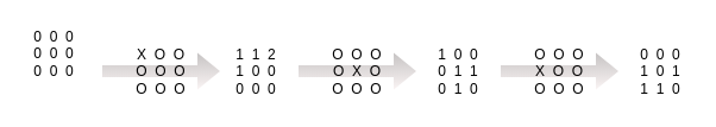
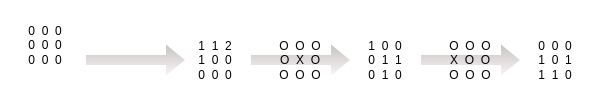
  <mxCell id="0" />
  <mxCell id="1" parent="0" />
  <mxCell id="2" value="0&amp;nbsp; 0&amp;nbsp; 0&lt;div&gt;0&amp;nbsp; 0&amp;nbsp; 0&lt;/div&gt;&lt;div&gt;0&amp;nbsp; 0&amp;nbsp; 0&lt;/div&gt;" style="text;strokeColor=none;align=center;fillColor=none;html=1;verticalAlign=middle;whiteSpace=wrap;rounded=0;shadow=0;" vertex="1" parent="1"><mxGeometry x="20" y="20" width="50" height="50" as="geometry" /></mxCell>
  <mxCell id="3" value="" style="shape=flexArrow;endArrow=classic;html=1;rounded=0;strokeColor=none;fillColor=#c6c3c3;gradientColor=#faf4f4;shadow=0;" edge="1" parent="1"><mxGeometry width="50" height="50" relative="1" as="geometry"><mxPoint x="85" y="59.5" as="sourcePoint" /><mxPoint x="185" y="59.5" as="targetPoint" /></mxGeometry></mxCell>
- <mxCell id="4" value="X&amp;nbsp; O&amp;nbsp; O&lt;br&gt;&lt;div&gt;&lt;span style=&quot;background-color: initial;&quot;&gt;O&lt;/span&gt;&amp;nbsp; O&amp;nbsp;&amp;nbsp;&lt;span style=&quot;background-color: initial;&quot;&gt;O&lt;/span&gt;&lt;/div&gt;&lt;div&gt;&lt;span style=&quot;background-color: initial;&quot;&gt;O&lt;/span&gt;&amp;nbsp; O&amp;nbsp;&amp;nbsp;&lt;span style=&quot;background-color: initial;&quot;&gt;O&lt;/span&gt;&lt;/div&gt;" style="text;strokeColor=none;align=center;fillColor=none;html=1;verticalAlign=middle;whiteSpace=wrap;rounded=0;shadow=0;" vertex="1" parent="1"><mxGeometry x="110" y="35" width="50" height="50" as="geometry" /></mxCell>
  <mxCell id="5" value="1&amp;nbsp; 1&amp;nbsp; 2&lt;div&gt;1&amp;nbsp; 0&amp;nbsp; 0&lt;/div&gt;&lt;div&gt;0&amp;nbsp; 0&amp;nbsp; 0&lt;/div&gt;" style="text;strokeColor=none;align=center;fillColor=none;html=1;verticalAlign=middle;whiteSpace=wrap;rounded=0;shadow=0;" vertex="1" parent="1"><mxGeometry x="190" y="35" width="50" height="50" as="geometry" /></mxCell>
  <mxCell id="6" value="" style="shape=flexArrow;endArrow=classic;html=1;rounded=0;strokeColor=none;fillColor=#c6c3c3;gradientColor=#faf4f4;" edge="1" parent="1"><mxGeometry width="50" height="50" relative="1" as="geometry"><mxPoint x="250" y="59.5" as="sourcePoint" /><mxPoint x="350" y="59.5" as="targetPoint" /></mxGeometry></mxCell>
  <mxCell id="7" value="O&amp;nbsp; O&amp;nbsp; O&lt;br&gt;&lt;div&gt;&lt;span style=&quot;background-color: initial;&quot;&gt;O&lt;/span&gt;&amp;nbsp; X&amp;nbsp;&amp;nbsp;&lt;span style=&quot;background-color: initial;&quot;&gt;O&lt;/span&gt;&lt;/div&gt;&lt;div&gt;&lt;span style=&quot;background-color: initial;&quot;&gt;O&lt;/span&gt;&amp;nbsp; O&amp;nbsp;&amp;nbsp;&lt;span style=&quot;background-color: initial;&quot;&gt;O&lt;/span&gt;&lt;/div&gt;" style="text;strokeColor=none;align=center;fillColor=none;html=1;verticalAlign=middle;whiteSpace=wrap;rounded=0;" vertex="1" parent="1"><mxGeometry x="275" y="35" width="50" height="50" as="geometry" /></mxCell>
  <mxCell id="8" value="1&amp;nbsp; 0&amp;nbsp; 0&lt;div&gt;0&amp;nbsp; 1&amp;nbsp; 1&lt;/div&gt;&lt;div&gt;0&amp;nbsp; 1&amp;nbsp; 0&lt;/div&gt;" style="text;strokeColor=none;align=center;fillColor=none;html=1;verticalAlign=middle;whiteSpace=wrap;rounded=0;" vertex="1" parent="1"><mxGeometry x="360" y="35" width="50" height="50" as="geometry" /></mxCell>
  <mxCell id="9" value="" style="shape=flexArrow;endArrow=classic;html=1;rounded=0;strokeColor=none;fillColor=#c6c3c3;gradientColor=#faf4f4;" edge="1" parent="1"><mxGeometry width="50" height="50" relative="1" as="geometry"><mxPoint x="420" y="59.5" as="sourcePoint" /><mxPoint x="520" y="59.5" as="targetPoint" /></mxGeometry></mxCell>
  <mxCell id="10" value="O&amp;nbsp; O&amp;nbsp; O&lt;br&gt;&lt;div&gt;&lt;span style=&quot;background-color: initial;&quot;&gt;X&lt;/span&gt;&amp;nbsp; O&amp;nbsp;&amp;nbsp;&lt;span style=&quot;background-color: initial;&quot;&gt;O&lt;/span&gt;&lt;/div&gt;&lt;div&gt;&lt;span style=&quot;background-color: initial;&quot;&gt;O&lt;/span&gt;&amp;nbsp; O&amp;nbsp;&amp;nbsp;&lt;span style=&quot;background-color: initial;&quot;&gt;O&lt;/span&gt;&lt;/div&gt;" style="text;strokeColor=none;align=center;fillColor=none;html=1;verticalAlign=middle;whiteSpace=wrap;rounded=0;" vertex="1" parent="1"><mxGeometry x="445" y="35" width="50" height="50" as="geometry" /></mxCell>
  <mxCell id="11" value="0&amp;nbsp; 0&amp;nbsp; 0&lt;div&gt;1&amp;nbsp; 0&amp;nbsp; 1&lt;/div&gt;&lt;div&gt;1&amp;nbsp; 1&amp;nbsp; 0&lt;/div&gt;" style="text;strokeColor=none;align=center;fillColor=none;html=1;verticalAlign=middle;whiteSpace=wrap;rounded=0;" vertex="1" parent="1"><mxGeometry x="530" y="35" width="50" height="50" as="geometry" /></mxCell>
